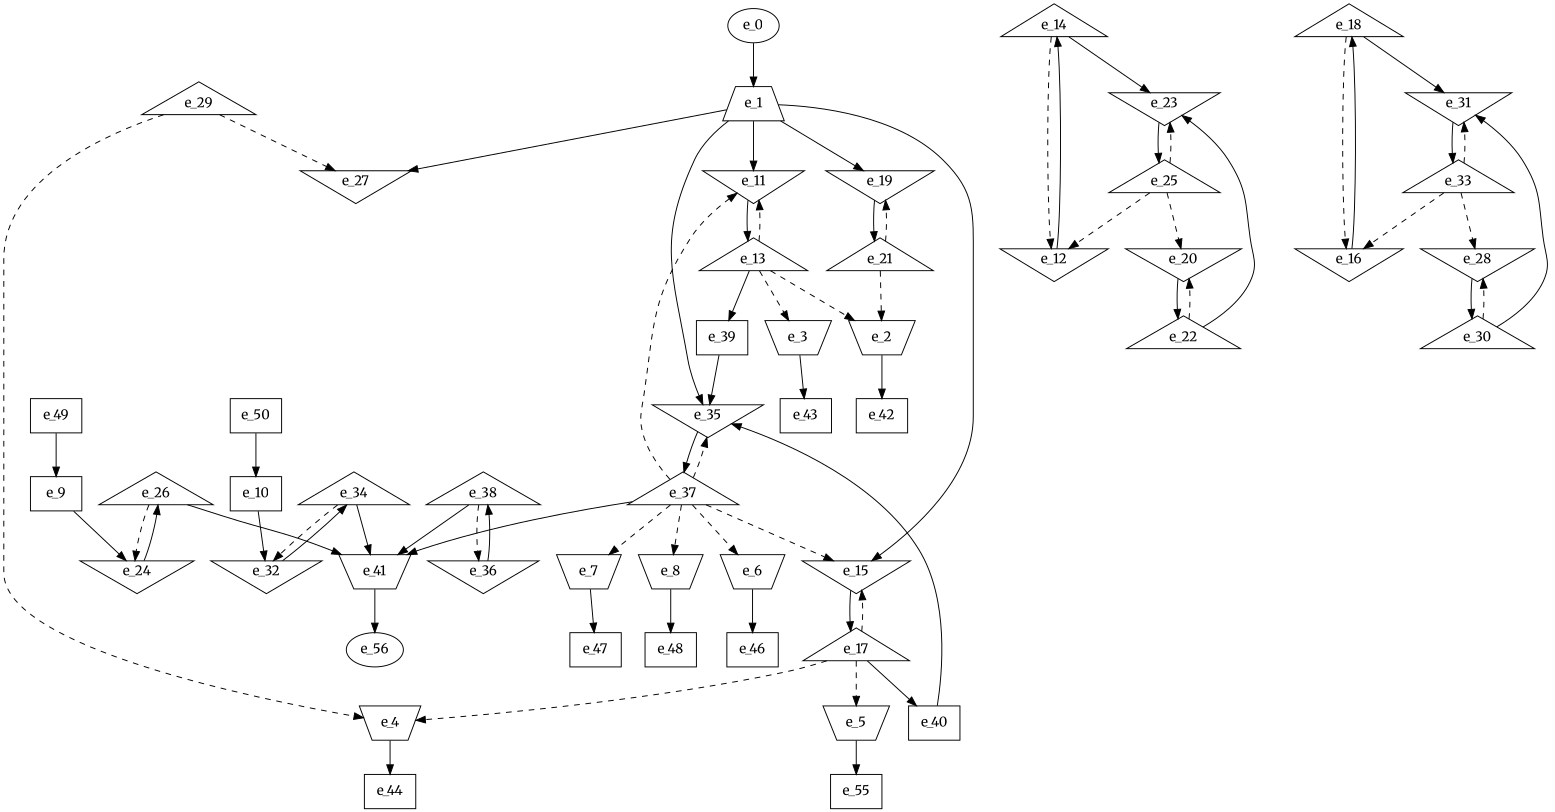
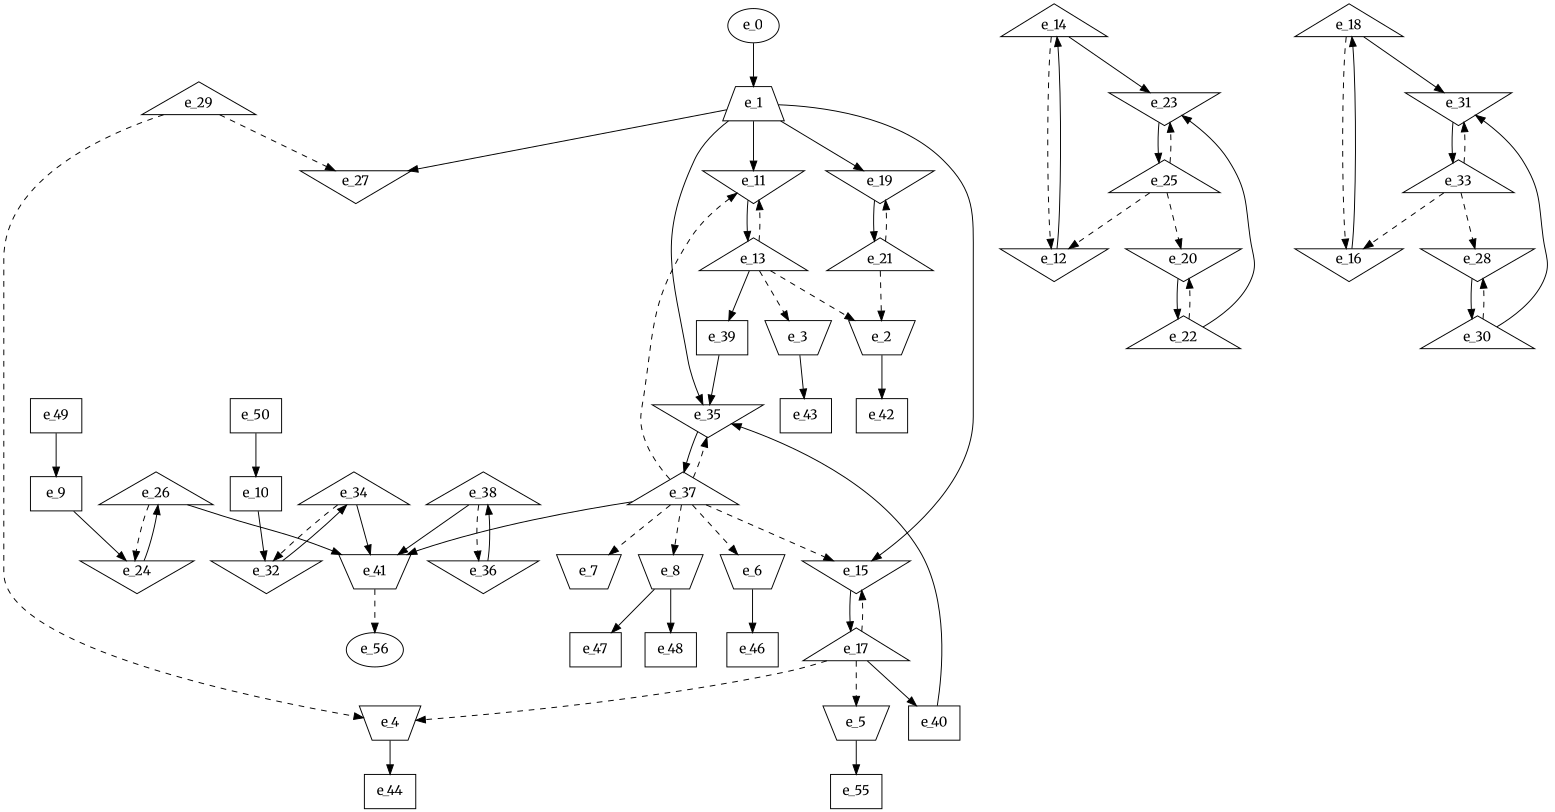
  digraph {
    fontname=Merriweather
    node [fontname=Merriweather shape=invtriangle]
    edge [fontname=Merriweather]
    e_1 [shape=trapezium]
    e_11
    e_15
    e_19
    e_27
    e_35
    e_0 [shape=""]
    e_13 [shape=triangle]
    e_17 [shape=triangle]
    e_21 [shape=triangle]
    e_37 [shape=triangle]
    e_2 [shape=invtrapezium]
    e_42 [shape=dot]
    e_3 [shape=invtrapezium]
    e_43 [shape=dot]
    e_4 [shape=invtrapezium]
    e_44 [shape=dot]
    e_5 [shape=invtrapezium]
    n19 [label=e_55 shape=dot]
    e_6 [shape=invtrapezium]
    e_46 [shape=dot]
    e_7 [shape=invtrapezium]
    e_47 [shape=dot]
    e_8 [shape=invtrapezium]
    e_48 [shape=dot]
    e_9 [shape=dot]
    e_24
    e_26 [shape=triangle]
    e_10 [shape=dot]
    e_32
    e_34 [shape=triangle]
    e_39 [shape=dot]
    e_14 [shape=triangle]
    e_12
    e_23
    e_25 [shape=triangle]
    e_40 [shape=dot]
    e_18 [shape=triangle]
    e_16
    e_31
    e_33 [shape=triangle]
    e_22 [shape=triangle]
    e_20
    e_41 [shape=invtrapezium]
    n45 [label=e_56 shape=""]
    e_29 [shape=triangle]
    e_30 [shape=triangle]
    e_28
    e_38 [shape=triangle]
    e_36
    e_49 [shape=dot]
    e_50 [shape=dot]
    e_1 -> e_11
    e_1 -> e_15
    e_1 -> e_19
    e_1 -> e_27
    e_1 -> e_35
    e_11 -> e_13
    e_15 -> e_17
    e_19 -> e_21
    e_35 -> e_37
    e_0 -> e_1
    e_13 -> e_11 [style=dashed]
    e_13 -> e_2 [style=dashed]
    e_13 -> e_3 [style=dashed]
    e_13 -> e_39
    e_17 -> e_15 [style=dashed]
    e_17 -> e_4 [style=dashed]
    e_17 -> e_5 [style=dashed]
    e_17 -> e_40
    e_21 -> e_19 [style=dashed]
    e_21 -> e_2 [style=dashed]
    e_37 -> e_11 [style=dashed]
    e_37 -> e_15 [style=dashed]
    e_37 -> e_35 [style=dashed]
    e_37 -> e_6 [style=dashed]
    e_37 -> e_7 [style=dashed]
    e_37 -> e_8 [style=dashed]
    e_37 -> e_41
    e_2 -> e_42
    e_3 -> e_43
    e_4 -> e_44
    e_5 -> n19
    e_6 -> e_46
-   e_7 -> e_47
+   e_8 -> e_47
    e_8 -> e_48
    e_9 -> e_24
    e_24 -> e_26
    e_26 -> e_24 [style=dashed]
    e_26 -> e_41
    e_10 -> e_32
    e_32 -> e_34
    e_34 -> e_32 [style=dashed]
    e_34 -> e_41
    e_39 -> e_35
    e_14 -> e_12 [style=dashed]
    e_14 -> e_23
    e_12 -> e_14
    e_23 -> e_25
    e_25 -> e_12 [style=dashed]
    e_25 -> e_23 [style=dashed]
    e_25 -> e_20 [style=dashed]
    e_40 -> e_35
    e_18 -> e_16 [style=dashed]
    e_18 -> e_31
    e_16 -> e_18
    e_31 -> e_33
    e_33 -> e_16 [style=dashed]
    e_33 -> e_31 [style=dashed]
    e_33 -> e_28 [style=dashed]
    e_22 -> e_23
    e_22 -> e_20 [style=dashed]
    e_20 -> e_22
-   e_41 -> n45
+   e_41 -> n45 [style=dashed]
    e_29 -> e_27 [style=dashed]
    e_29 -> e_4 [style=dashed]
    e_30 -> e_31
    e_30 -> e_28 [style=dashed]
    e_28 -> e_30
    e_38 -> e_41
    e_38 -> e_36 [style=dashed]
    e_36 -> e_38
    e_49 -> e_9
    e_50 -> e_10
  }
